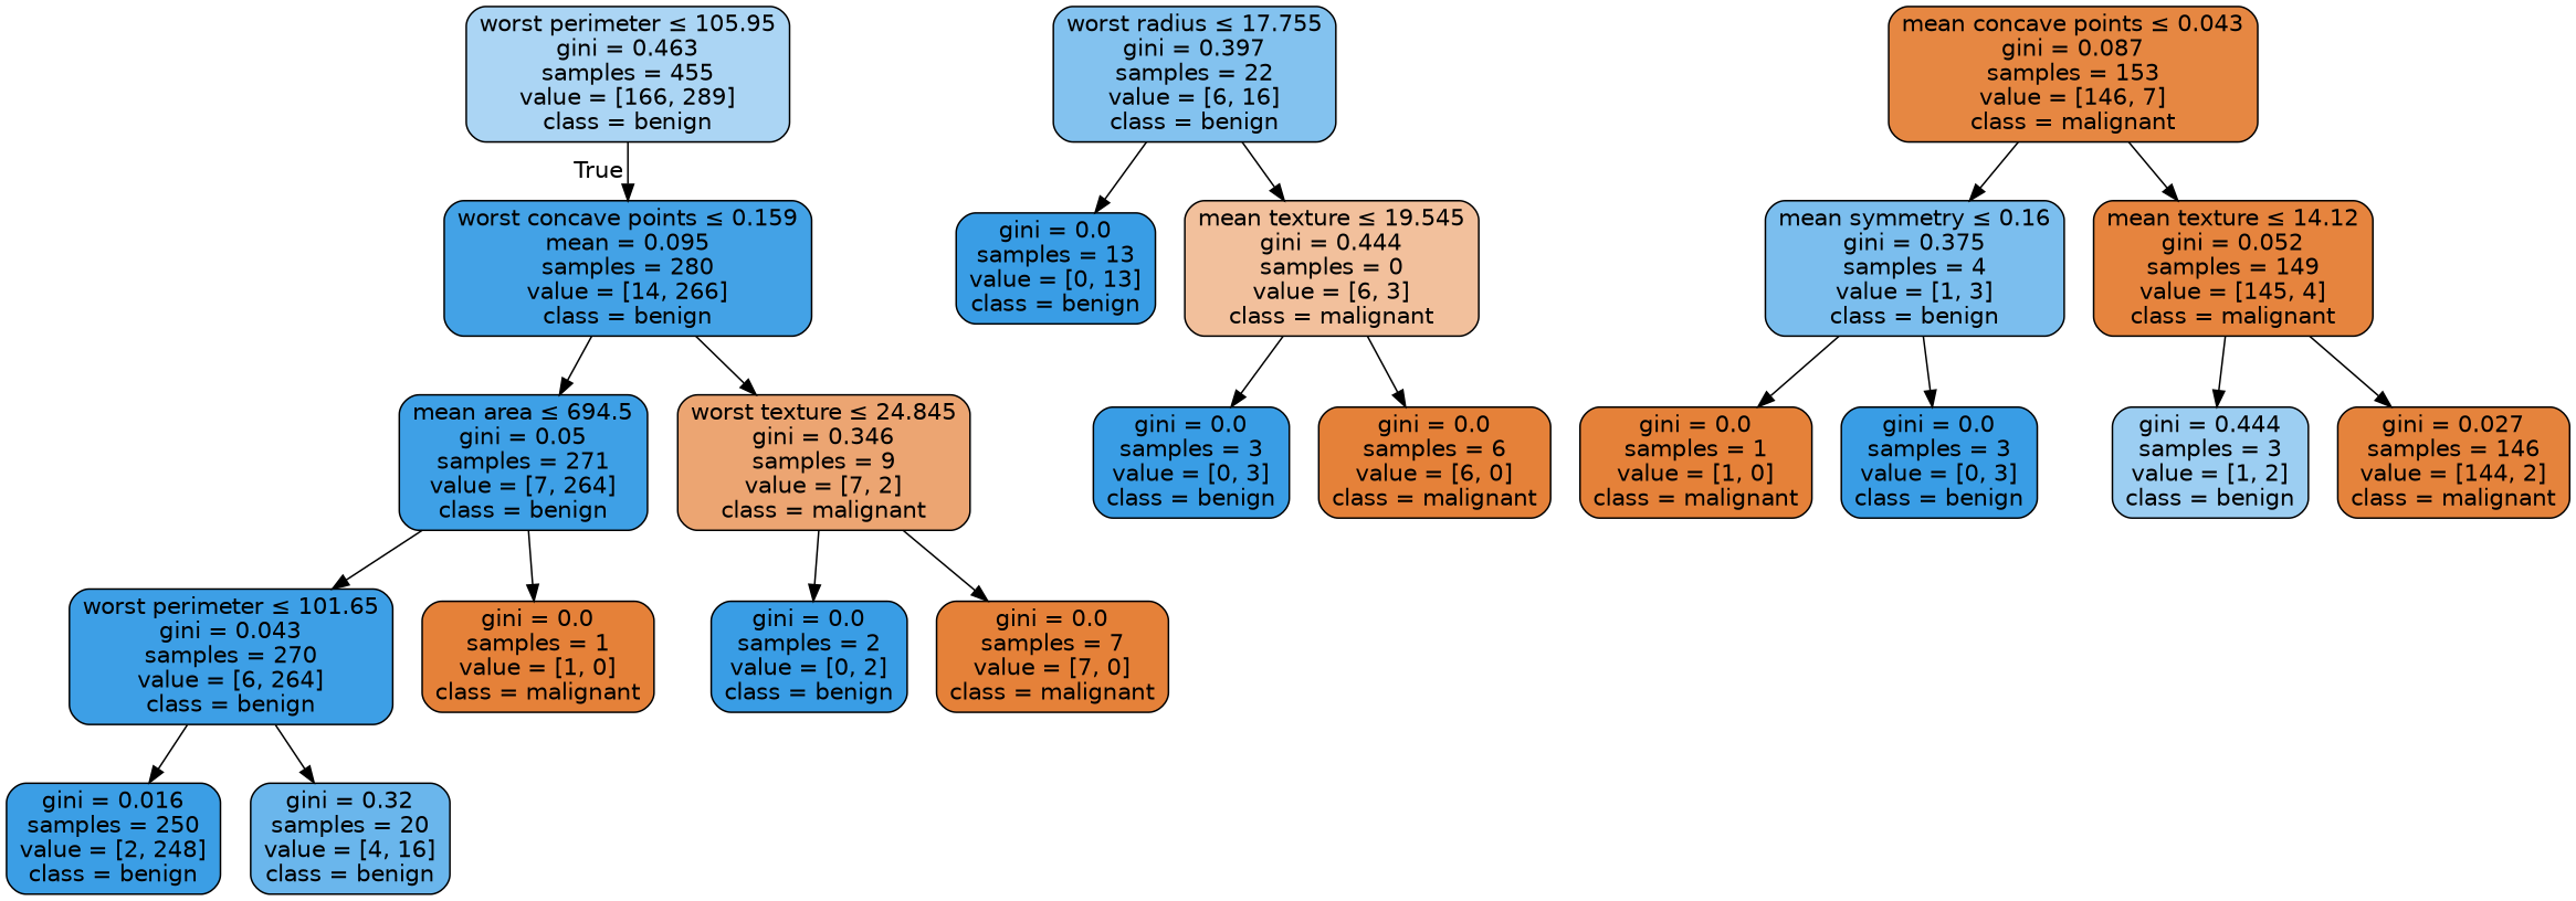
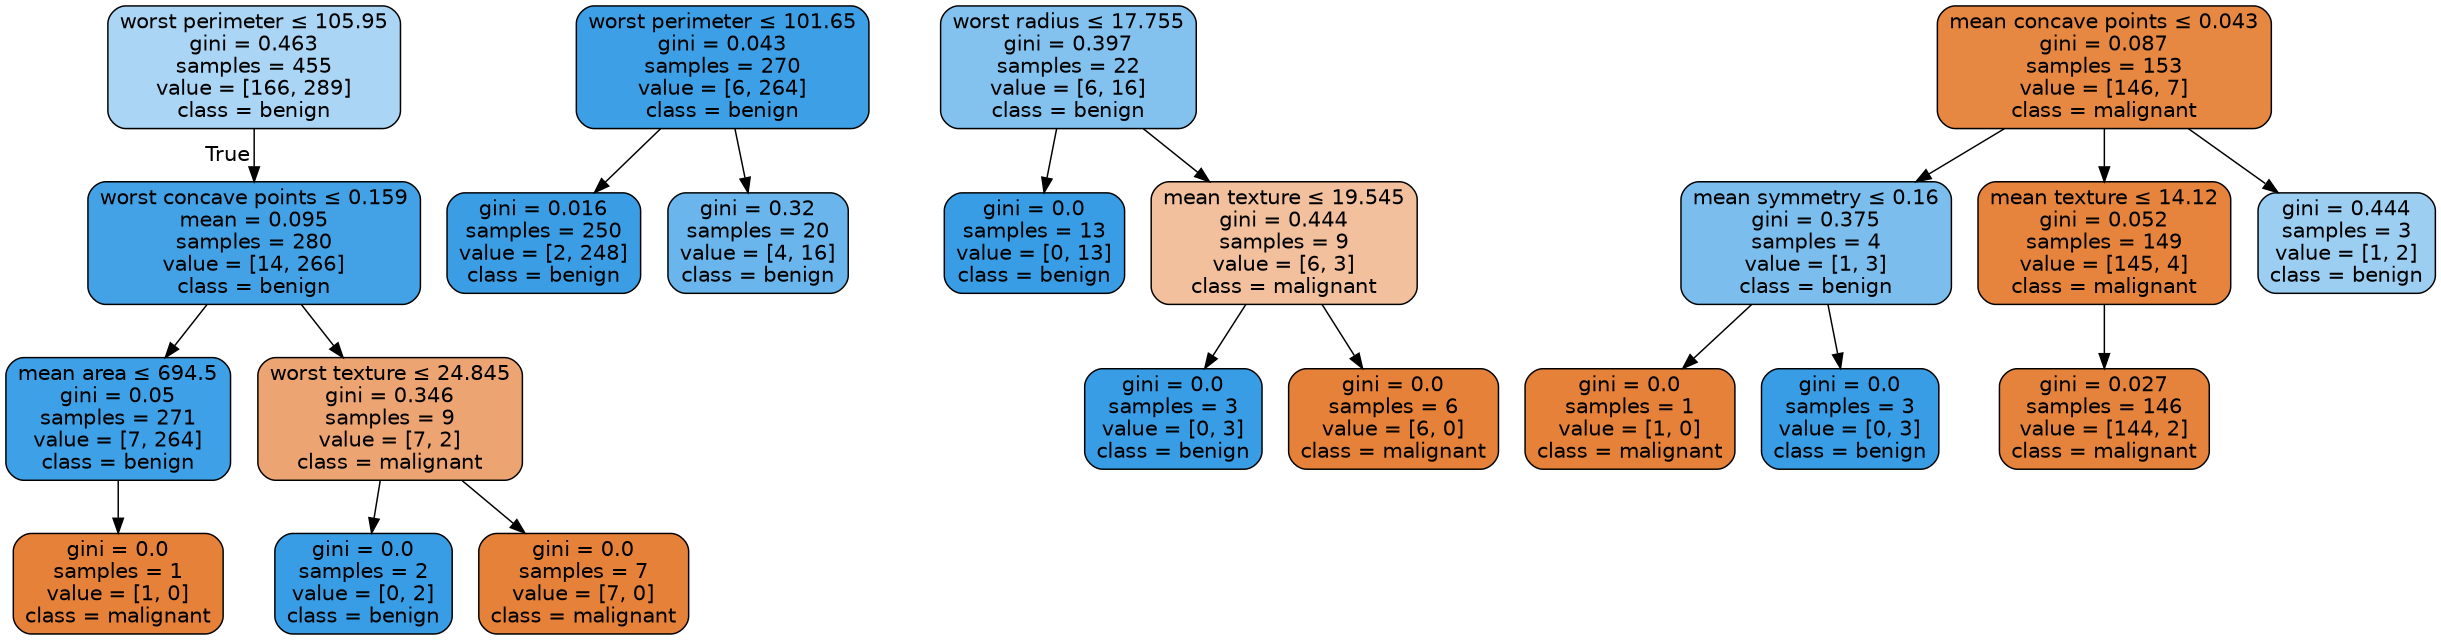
  digraph {
    node [color=black fillcolor="#e58139" fontname=helvetica shape=box style="filled, rounded"]
    edge [fontname=helvetica]
    n1 [fillcolor="#abd5f4" label=<worst perimeter &le; 105.95<br/>gini = 0.463<br/>samples = 455<br/>value = [166, 289]<br/>class = benign>]
    n2 [fillcolor="#43a2e6" label=<worst concave points &le; 0.159<br/>mean = 0.095<br/>samples = 280<br/>value = [14, 266]<br/>class = benign>]
    n3 [fillcolor="#3ea0e6" label=<mean area &le; 694.5<br/>gini = 0.05<br/>samples = 271<br/>value = [7, 264]<br/>class = benign>]
    n4 [fillcolor="#eca572" label=<worst texture &le; 24.845<br/>gini = 0.346<br/>samples = 9<br/>value = [7, 2]<br/>class = malignant>]
    n5 [fillcolor="#3d9fe6" label=<worst perimeter &le; 101.65<br/>gini = 0.043<br/>samples = 270<br/>value = [6, 264]<br/>class = benign>]
    n6 [label=<gini = 0.0<br/>samples = 1<br/>value = [1, 0]<br/>class = malignant>]
    n7 [fillcolor="#399de5" label=<gini = 0.0<br/>samples = 2<br/>value = [0, 2]<br/>class = benign>]
    n8 [label=<gini = 0.0<br/>samples = 7<br/>value = [7, 0]<br/>class = malignant>]
    n9 [fillcolor="#3b9ee5" label=<gini = 0.016<br/>samples = 250<br/>value = [2, 248]<br/>class = benign>]
    n10 [fillcolor="#6ab6ec" label=<gini = 0.32<br/>samples = 20<br/>value = [4, 16]<br/>class = benign>]
    n11 [fillcolor="#83c2ef" label=<worst radius &le; 17.755<br/>gini = 0.397<br/>samples = 22<br/>value = [6, 16]<br/>class = benign>]
    n12 [fillcolor="#399de5" label=<gini = 0.0<br/>samples = 13<br/>value = [0, 13]<br/>class = benign>]
-   n13 [fillcolor="#f2c09c" label=<mean texture &le; 19.545<br/>gini = 0.444<br/>samples = 0<br/>value = [6, 3]<br/>class = malignant>]
+   n13 [fillcolor="#f2c09c" label=<mean texture &le; 19.545<br/>gini = 0.444<br/>samples = 9<br/>value = [6, 3]<br/>class = malignant>]
    n14 [fillcolor="#e68742" label=<mean concave points &le; 0.043<br/>gini = 0.087<br/>samples = 153<br/>value = [146, 7]<br/>class = malignant>]
    n15 [fillcolor="#7bbeee" label=<mean symmetry &le; 0.16<br/>gini = 0.375<br/>samples = 4<br/>value = [1, 3]<br/>class = benign>]
    n16 [fillcolor="#e6843e" label=<mean texture &le; 14.12<br/>gini = 0.052<br/>samples = 149<br/>value = [145, 4]<br/>class = malignant>]
    n17 [fillcolor="#399de5" label=<gini = 0.0<br/>samples = 3<br/>value = [0, 3]<br/>class = benign>]
    n18 [label=<gini = 0.0<br/>samples = 6<br/>value = [6, 0]<br/>class = malignant>]
    n19 [label=<gini = 0.0<br/>samples = 1<br/>value = [1, 0]<br/>class = malignant>]
    n20 [fillcolor="#399de5" label=<gini = 0.0<br/>samples = 3<br/>value = [0, 3]<br/>class = benign>]
    n21 [fillcolor="#9ccef2" label=<gini = 0.444<br/>samples = 3<br/>value = [1, 2]<br/>class = benign>]
    n22 [fillcolor="#e5833c" label=<gini = 0.027<br/>samples = 146<br/>value = [144, 2]<br/>class = malignant>]
    n1 -> n2 [headlabel=True labelangle=45 labeldistance=2.5]
    n2 -> n3
    n2 -> n4
-   n3 -> n5
    n3 -> n6
    n4 -> n7
    n4 -> n8
    n5 -> n9
    n5 -> n10
    n11 -> n12
    n11 -> n13
    n13 -> n17
    n13 -> n18
    n14 -> n15
    n14 -> n16
    n15 -> n19
    n15 -> n20
-   n16 -> n21
+   n14 -> n21
    n16 -> n22
  }
